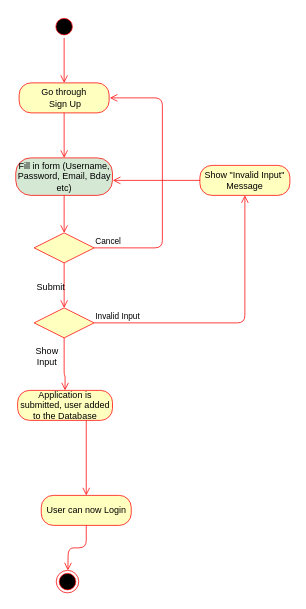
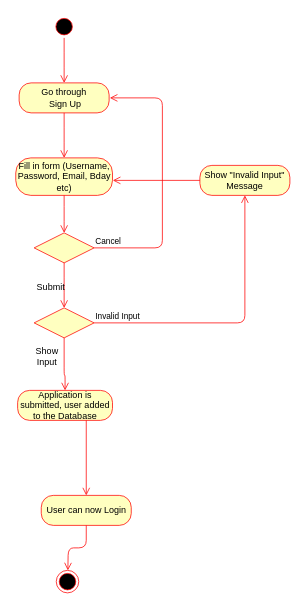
  <mxCell id="0" />
  <mxCell id="1" parent="0" />
  <mxCell id="2" value="" style="ellipse;html=1;shape=startState;fillColor=#000000;strokeColor=#ff0000;" vertex="1" parent="1"><mxGeometry x="70" y="20" width="30" height="30" as="geometry" /></mxCell>
  <mxCell id="3" value="" style="edgeStyle=orthogonalEdgeStyle;html=1;verticalAlign=bottom;endArrow=open;endSize=8;strokeColor=#ff0000;" edge="1" source="2" parent="1"><mxGeometry relative="1" as="geometry"><mxPoint x="85" y="110" as="targetPoint" /></mxGeometry></mxCell>
  <mxCell id="4" value="Go through&lt;br&gt;&amp;nbsp;Sign Up" style="rounded=1;whiteSpace=wrap;html=1;arcSize=40;fontColor=#000000;fillColor=#ffffc0;strokeColor=#ff0000;" vertex="1" parent="1"><mxGeometry x="25" y="110" width="120" height="40" as="geometry" /></mxCell>
  <mxCell id="5" value="" style="edgeStyle=orthogonalEdgeStyle;html=1;verticalAlign=bottom;endArrow=open;endSize=8;strokeColor=#ff0000;" edge="1" source="4" parent="1"><mxGeometry relative="1" as="geometry"><mxPoint x="85" y="210" as="targetPoint" /></mxGeometry></mxCell>
- <mxCell id="6" value="Fill in form (Username, Password, Email, Bday etc)" style="rounded=1;whiteSpace=wrap;html=1;arcSize=40;fontColor=#000000;fillColor=#d5e8d4;strokeColor=#ff0000;" vertex="1" parent="1"><mxGeometry x="20.5" y="210" width="129" height="50" as="geometry" /></mxCell>
+ <mxCell id="6" value="Fill in form (Username, Password, Email, Bday etc)" style="rounded=1;whiteSpace=wrap;html=1;arcSize=40;fontColor=#000000;fillColor=#ffffc0;strokeColor=#ff0000;" vertex="1" parent="1"><mxGeometry x="20.5" y="210" width="129" height="50" as="geometry" /></mxCell>
  <mxCell id="7" value="" style="edgeStyle=orthogonalEdgeStyle;html=1;verticalAlign=bottom;endArrow=open;endSize=8;strokeColor=#ff0000;" edge="1" source="6" parent="1"><mxGeometry relative="1" as="geometry"><mxPoint x="85" y="310" as="targetPoint" /></mxGeometry></mxCell>
  <mxCell id="8" value="" style="rhombus;whiteSpace=wrap;html=1;fillColor=#ffffc0;strokeColor=#ff0000;" vertex="1" parent="1"><mxGeometry x="45" y="410" width="80" height="40" as="geometry" /></mxCell>
  <mxCell id="9" value="Invalid Input" style="edgeStyle=orthogonalEdgeStyle;html=1;align=left;verticalAlign=bottom;endArrow=open;endSize=8;strokeColor=#ff0000;entryX=0.5;entryY=1;entryDx=0;entryDy=0;" edge="1" source="8" parent="1" target="11"><mxGeometry x="-1" relative="1" as="geometry"><mxPoint x="226" y="330" as="targetPoint" /></mxGeometry></mxCell>
  <mxCell id="10" value="" style="edgeStyle=orthogonalEdgeStyle;html=1;align=left;verticalAlign=top;endArrow=open;endSize=8;strokeColor=#ff0000;entryX=0.5;entryY=0;entryDx=0;entryDy=0;" edge="1" source="8" parent="1" target="14"><mxGeometry x="1" y="64" relative="1" as="geometry"><mxPoint x="87" y="510" as="targetPoint" /><Array as="points"><mxPoint x="85" y="500" /><mxPoint x="86" y="500" /></Array><mxPoint x="-24" y="50" as="offset" /></mxGeometry></mxCell>
  <mxCell id="11" value="Show &quot;Invalid Input&quot; Message" style="rounded=1;whiteSpace=wrap;html=1;arcSize=40;fontColor=#000000;fillColor=#ffffc0;strokeColor=#ff0000;" vertex="1" parent="1"><mxGeometry x="266" y="220" width="120" height="40" as="geometry" /></mxCell>
  <mxCell id="12" value="" style="edgeStyle=orthogonalEdgeStyle;html=1;verticalAlign=bottom;endArrow=open;endSize=8;strokeColor=#ff0000;" edge="1" parent="1"><mxGeometry relative="1" as="geometry"><mxPoint x="150" y="240" as="targetPoint" /><mxPoint x="266" y="240" as="sourcePoint" /><Array as="points"><mxPoint x="150" y="240" /></Array></mxGeometry></mxCell>
  <mxCell id="13" value="Show&lt;br&gt;Input" style="text;html=1;align=center;verticalAlign=middle;resizable=0;points=[];autosize=1;" vertex="1" parent="1"><mxGeometry x="42" y="460" width="40" height="30" as="geometry" /></mxCell>
  <mxCell id="14" value="Application is submitted, user added to the Database" style="rounded=1;whiteSpace=wrap;html=1;arcSize=40;fontColor=#000000;fillColor=#ffffc0;strokeColor=#ff0000;" vertex="1" parent="1"><mxGeometry x="23" y="520" width="126.5" height="40" as="geometry" /></mxCell>
  <mxCell id="15" value="" style="edgeStyle=orthogonalEdgeStyle;html=1;verticalAlign=bottom;endArrow=open;endSize=8;strokeColor=#ff0000;entryX=0.5;entryY=0;entryDx=0;entryDy=0;" edge="1" source="14" parent="1" target="16"><mxGeometry relative="1" as="geometry"><mxPoint x="90" y="530" as="targetPoint" /><Array as="points"><mxPoint x="90" y="530" /><mxPoint x="90" y="530" /></Array></mxGeometry></mxCell>
  <mxCell id="16" value="User can now Login" style="rounded=1;whiteSpace=wrap;html=1;arcSize=40;fontColor=#000000;fillColor=#ffffc0;strokeColor=#ff0000;" vertex="1" parent="1"><mxGeometry x="54.5" y="660" width="120" height="40" as="geometry" /></mxCell>
  <mxCell id="17" value="" style="edgeStyle=orthogonalEdgeStyle;html=1;verticalAlign=bottom;endArrow=open;endSize=8;strokeColor=#ff0000;" edge="1" source="16" parent="1"><mxGeometry relative="1" as="geometry"><mxPoint x="90" y="760" as="targetPoint" /></mxGeometry></mxCell>
  <mxCell id="18" value="" style="rhombus;whiteSpace=wrap;html=1;fillColor=#ffffc0;strokeColor=#ff0000;" vertex="1" parent="1"><mxGeometry x="45" y="310" width="80" height="40" as="geometry" /></mxCell>
  <mxCell id="19" value="Cancel" style="edgeStyle=orthogonalEdgeStyle;html=1;align=left;verticalAlign=bottom;endArrow=open;endSize=8;strokeColor=#ff0000;" edge="1" source="18" parent="1"><mxGeometry x="-1" relative="1" as="geometry"><mxPoint x="146" y="130" as="targetPoint" /><Array as="points"><mxPoint x="216" y="330" /><mxPoint x="216" y="130" /></Array></mxGeometry></mxCell>
  <mxCell id="20" value="" style="edgeStyle=orthogonalEdgeStyle;html=1;align=left;verticalAlign=top;endArrow=open;endSize=8;strokeColor=#ff0000;" edge="1" source="18" parent="1"><mxGeometry x="-1" relative="1" as="geometry"><mxPoint x="85" y="410" as="targetPoint" /></mxGeometry></mxCell>
  <mxCell id="21" value="Submit" style="text;html=1;align=center;verticalAlign=middle;resizable=0;points=[];autosize=1;" vertex="1" parent="1"><mxGeometry x="42" y="373" width="50" height="20" as="geometry" /></mxCell>
  <mxCell id="22" value="" style="ellipse;html=1;shape=endState;fillColor=#000000;strokeColor=#ff0000;" vertex="1" parent="1"><mxGeometry x="74.5" y="760" width="30" height="30" as="geometry" /></mxCell>
